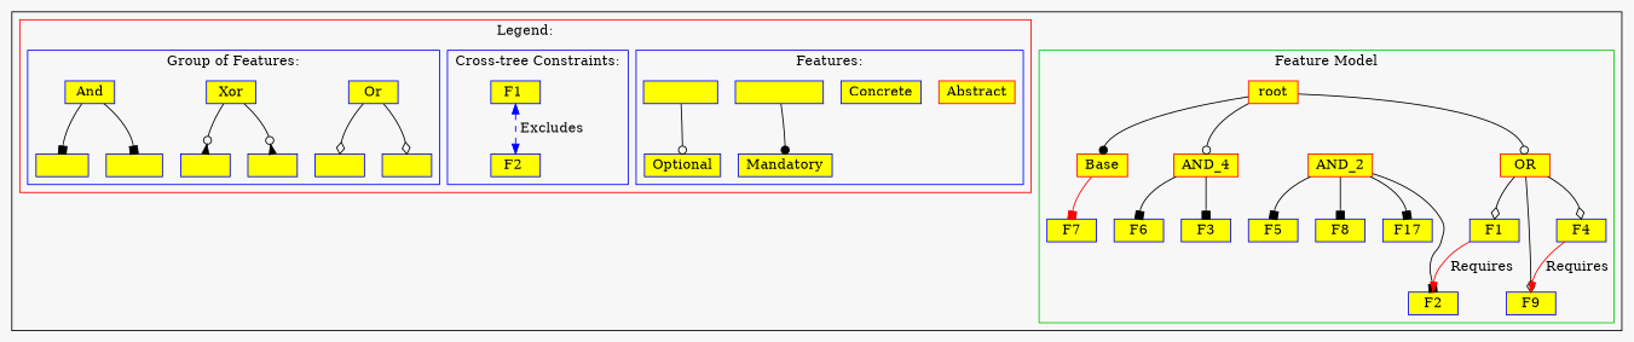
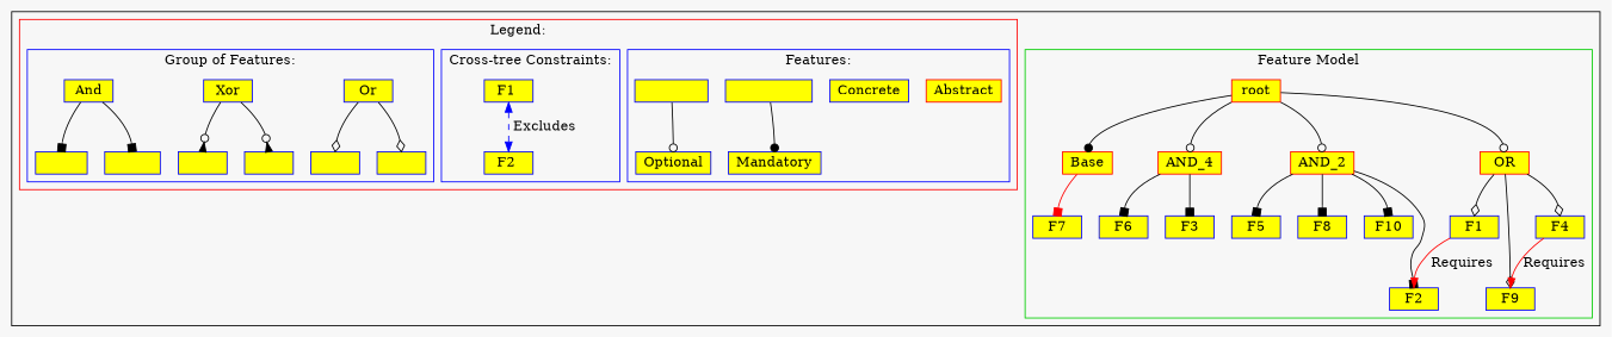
  digraph {
    bgcolor=gray97
    node [color=blue fillcolor=yellow1 shape=box style=filled]
    edge [arrowhead=box headport=n]
    root [color=red height=0.3 width=0.7]
    Base [color=red height=0.3 width=0.7]
    n3 [color=red height=0.3 label=AND_4 width=0.7]
    AND_2 [color=red height=0.3 width=0.7]
    OR [color=red height=0.3 width=0.7]
    F7 [height=0.3 width=0.7]
    F6 [height=0.3 width=0.7]
    F3 [height=0.3 width=0.7]
    F8 [height=0.3 width=0.7]
-   F10 [height=0.3 width=0.7 label=F17]
+   F10 [height=0.3 width=0.7]
    F2 [height=0.3 width=0.7]
    F5 [height=0.3 width=0.7]
    F4 [height=0.3 width=0.7]
    F9 [height=0.3 width=0.7]
    F1 [height=0.3 width=0.7]
    Abstract [color=red height=0.3 width=0.7]
    Concrete [height=0.3 width=0.7]
    "                " [height=0.3 width=0.7]
    Mandatory [height=0.3 width=0.7]
    "             " [height=0.3 width=0.7]
    Optional [height=0.3 width=0.7]
    "F1 " [height=0.3 width=0.7]
    "F2 " [height=0.3 width=0.7]
    Or [height=0.3 width=0.7]
    "   " [height=0.3 width=0.7]
    "     " [height=0.3 width=0.7]
    Xor [height=0.3 width=0.7]
    "      " [height=0.3 width=0.7]
    "       " [height=0.3 width=0.7]
    And [height=0.3 width=0.7]
    "        " [height=0.3 width=0.7]
    "         " [height=0.3 width=0.7]
    subgraph cluster_1 {
      subgraph cluster_2 {
        color=green3
        label="Feature Model"
        root
        Base
        n3
        AND_2
        OR
        F7
        F6
        F3
        F8
        F10
        F2
        F5
        F4
        F9
        F1
      }
      subgraph cluster_3 {
        color=red
        label="Legend:"
        subgraph cluster_4 {
          color=blue
          label="Features:"
          Abstract
          Concrete
          "                "
          Mandatory
          "             "
          Optional
        }
        subgraph cluster_5 {
          color=blue
          label="Cross-tree Constraints:"
          "F1 "
          "F2 "
        }
        subgraph cluster_6 {
          color=blue
          label="Group of Features:"
          Or
          "   "
          "     "
          Xor
          "      "
          "       "
          And
          "        "
          "         "
        }
      }
    }
    root -> Base [arrowhead=dot]
    root -> n3 [arrowhead=odot]
+   root -> AND_2 [arrowhead=odot]
    root -> OR [arrowhead=odot]
    Base -> F7 [color=red]
    n3 -> F6
    n3 -> F3
    AND_2 -> F8
    AND_2 -> F10
    AND_2 -> F2
    AND_2 -> F5
    OR -> F4 [arrowhead=odiamond]
    OR -> F9 [arrowhead=odiamond]
    OR -> F1 [arrowhead=odiamond]
-   F4 -> F9 [color=red label=" Requires" arrowhead=""]
+   F4 -> F9 [color=red label=Requires arrowhead=""]
    F1 -> F2 [color=red dir=forward label=" Requires" arrowhead=""]
    "                " -> Mandatory [arrowhead=dot]
    "             " -> Optional [arrowhead=odot]
    "F1 " -> "F2 " [color=blue dir=both label=" Excludes" style=dashed arrowhead=""]
    Or -> "   " [arrowhead=odiamond]
    Or -> "     " [arrowhead=odiamond]
    Xor -> "      " [arrowhead=invodot]
    Xor -> "       " [arrowhead=invodot]
    And -> "        "
    And -> "         "
  }
